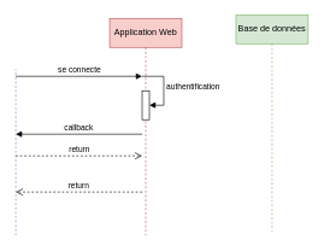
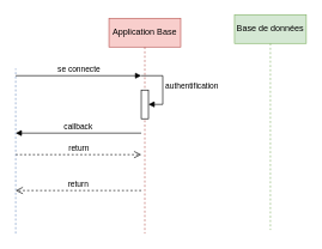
  <mxCell id="0" />
  <mxCell id="1" parent="0" />
- <mxCell id="2" value="Application Web" style="shape=umlLifeline;perimeter=lifelinePerimeter;whiteSpace=wrap;html=1;container=0;dropTarget=0;collapsible=0;recursiveResize=0;outlineConnect=0;portConstraint=eastwest;newEdgeStyle={&quot;edgeStyle&quot;:&quot;elbowEdgeStyle&quot;,&quot;elbow&quot;:&quot;vertical&quot;,&quot;curved&quot;:0,&quot;rounded&quot;:0};fillColor=#f8cecc;strokeColor=#b85450;" vertex="1" parent="1"><mxGeometry x="151" y="25" width="100" height="300" as="geometry" /></mxCell>
+ <mxCell id="2" value="Application Base" style="shape=umlLifeline;perimeter=lifelinePerimeter;whiteSpace=wrap;html=1;container=0;dropTarget=0;collapsible=0;recursiveResize=0;outlineConnect=0;portConstraint=eastwest;newEdgeStyle={&quot;edgeStyle&quot;:&quot;elbowEdgeStyle&quot;,&quot;elbow&quot;:&quot;vertical&quot;,&quot;curved&quot;:0,&quot;rounded&quot;:0};fillColor=#f8cecc;strokeColor=#b85450;" vertex="1" parent="1"><mxGeometry x="151" y="25" width="100" height="300" as="geometry" /></mxCell>
  <mxCell id="3" value="" style="html=1;points=[[0,0,0,0,5],[0,1,0,0,-5],[1,0,0,0,5],[1,1,0,0,-5]];perimeter=orthogonalPerimeter;outlineConnect=0;targetShapes=umlLifeline;portConstraint=eastwest;newEdgeStyle={&quot;curved&quot;:0,&quot;rounded&quot;:0};" vertex="1" parent="2"><mxGeometry x="45" y="100" width="10" height="40" as="geometry" /></mxCell>
  <mxCell id="4" value="authentification" style="html=1;align=left;spacingLeft=2;endArrow=block;rounded=0;edgeStyle=orthogonalEdgeStyle;curved=0;rounded=0;" edge="1" parent="2" target="3"><mxGeometry relative="1" as="geometry"><mxPoint x="45" y="80" as="sourcePoint" /><Array as="points"><mxPoint x="75" y="80" /><mxPoint x="75" y="120" /></Array></mxGeometry></mxCell>
  <mxCell id="5" value="se connecte" style="html=1;verticalAlign=bottom;endArrow=block;edgeStyle=elbowEdgeStyle;elbow=vertical;curved=0;rounded=0;" edge="1" parent="1"><mxGeometry x="0.002" relative="1" as="geometry"><mxPoint x="20.929" y="105" as="sourcePoint" /><Array as="points"><mxPoint x="111" y="105" /></Array><mxPoint x="196" y="105" as="targetPoint" /><mxPoint as="offset" /></mxGeometry></mxCell>
  <mxCell id="6" value="return" style="html=1;verticalAlign=bottom;endArrow=open;dashed=1;endSize=8;edgeStyle=elbowEdgeStyle;elbow=vertical;curved=0;rounded=0;" edge="1" parent="1"><mxGeometry relative="1" as="geometry"><mxPoint x="20.929" y="265" as="targetPoint" /><Array as="points"><mxPoint x="121" y="265" /></Array><mxPoint x="196" y="265" as="sourcePoint" /></mxGeometry></mxCell>
  <mxCell id="7" value="callback" style="html=1;verticalAlign=bottom;endArrow=block;edgeStyle=elbowEdgeStyle;elbow=vertical;curved=0;rounded=0;" edge="1" parent="1"><mxGeometry relative="1" as="geometry"><mxPoint x="196" y="185" as="sourcePoint" /><Array as="points"><mxPoint x="121" y="185" /></Array><mxPoint x="20.929" y="185" as="targetPoint" /></mxGeometry></mxCell>
  <mxCell id="8" value="return" style="html=1;verticalAlign=bottom;endArrow=open;dashed=1;endSize=8;edgeStyle=elbowEdgeStyle;elbow=vertical;curved=0;rounded=0;" edge="1" parent="1"><mxGeometry relative="1" as="geometry"><mxPoint x="196" y="215" as="targetPoint" /><Array as="points"><mxPoint x="111" y="215" /></Array><mxPoint x="20.929" y="215" as="sourcePoint" /></mxGeometry></mxCell>
  <mxCell id="9" value="Base de données" style="shape=umlLifeline;perimeter=lifelinePerimeter;whiteSpace=wrap;html=1;container=0;dropTarget=0;collapsible=0;recursiveResize=0;outlineConnect=0;portConstraint=eastwest;newEdgeStyle={&quot;edgeStyle&quot;:&quot;elbowEdgeStyle&quot;,&quot;elbow&quot;:&quot;vertical&quot;,&quot;curved&quot;:0,&quot;rounded&quot;:0};fillColor=#d5e8d4;strokeColor=#82b366;" vertex="1" parent="1"><mxGeometry x="326" y="20" width="100" height="300" as="geometry" /></mxCell>
  <mxCell id="10" value="" style="endArrow=none;dashed=1;html=1;rounded=0;fillColor=#dae8fc;strokeColor=#6c8ebf;" edge="1" parent="1"><mxGeometry width="50" height="50" relative="1" as="geometry"><mxPoint x="21" y="325" as="sourcePoint" /><mxPoint x="21" y="95" as="targetPoint" /></mxGeometry></mxCell>
